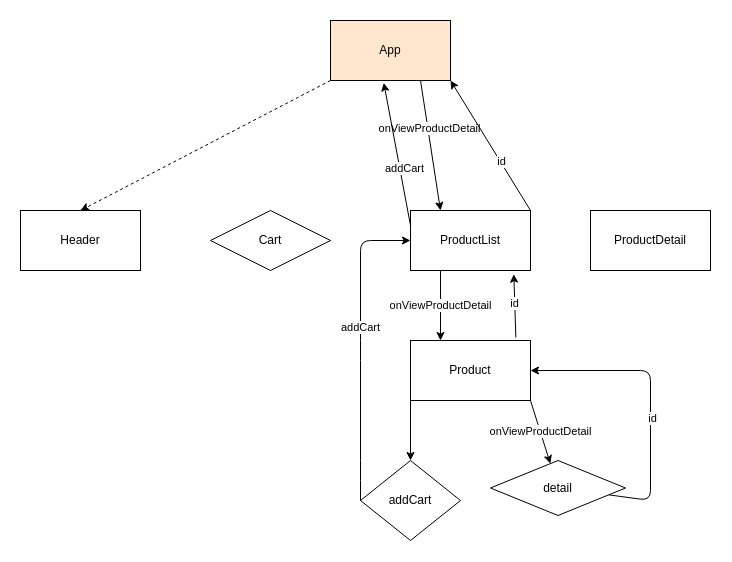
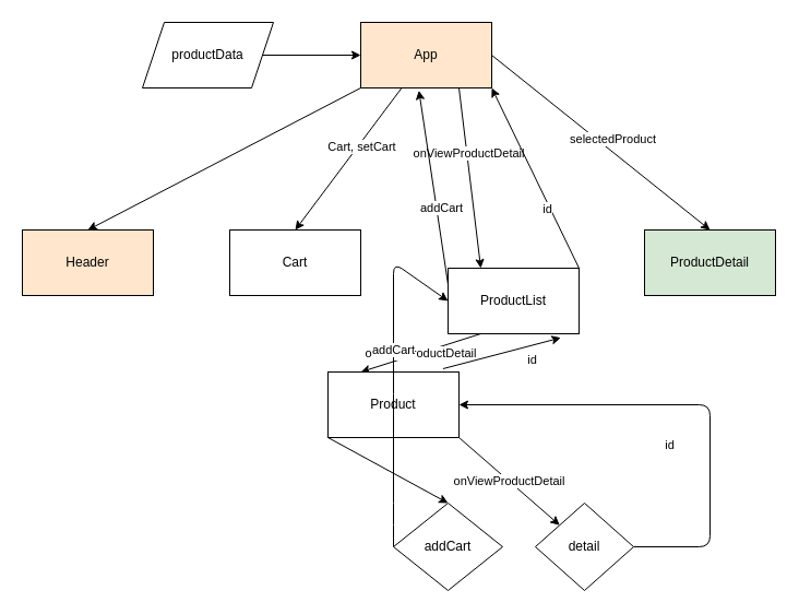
  <mxCell id="0" />
  <mxCell id="1" parent="0" />
- <mxCell id="2" style="edgeStyle=none;html=1;entryX=0.5;entryY=0;entryDx=0;entryDy=0;exitX=0;exitY=1;exitDx=0;exitDy=0;dashed=1;" parent="1" source="9" target="10" edge="1"><mxGeometry relative="1" as="geometry" /></mxCell>
+ <mxCell id="2" style="edgeStyle=none;html=1;entryX=0.5;entryY=0;entryDx=0;entryDy=0;exitX=0;exitY=1;exitDx=0;exitDy=0;" parent="1" source="9" target="10" edge="1"><mxGeometry relative="1" as="geometry" /></mxCell>
+ <mxCell id="3" style="edgeStyle=none;html=1;entryX=0.5;entryY=0;entryDx=0;entryDy=0;" parent="1" source="9" target="11" edge="1"><mxGeometry relative="1" as="geometry" /></mxCell>
+ <mxCell id="4" value="Cart, setCart" style="edgeLabel;html=1;align=center;verticalAlign=middle;resizable=0;points=[];" parent="3" vertex="1" connectable="0"><mxGeometry x="-0.204" y="3" relative="1" as="geometry"><mxPoint as="offset" /></mxGeometry></mxCell>
+ <mxCell id="5" style="edgeStyle=none;html=1;entryX=0.5;entryY=0;entryDx=0;entryDy=0;exitX=1;exitY=0.5;exitDx=0;exitDy=0;" parent="1" source="9" target="18" edge="1"><mxGeometry relative="1" as="geometry" /></mxCell>
+ <mxCell id="6" value="selectedProduct" style="edgeLabel;html=1;align=center;verticalAlign=middle;resizable=0;points=[];" parent="5" vertex="1" connectable="0"><mxGeometry x="-0.089" y="-4" relative="1" as="geometry"><mxPoint x="22" as="offset" /></mxGeometry></mxCell>
  <mxCell id="7" style="edgeStyle=none;html=1;entryX=0.25;entryY=0;entryDx=0;entryDy=0;exitX=0.75;exitY=1;exitDx=0;exitDy=0;" parent="1" source="9" target="17" edge="1"><mxGeometry relative="1" as="geometry" /></mxCell>
  <mxCell id="8" value="onViewProductDetail" style="edgeLabel;html=1;align=center;verticalAlign=middle;resizable=0;points=[];" parent="7" vertex="1" connectable="0"><mxGeometry x="-0.273" y="1" relative="1" as="geometry"><mxPoint as="offset" /></mxGeometry></mxCell>
  <mxCell id="9" value="App" style="whiteSpace=wrap;html=1;fillColor=#ffe6cc;" parent="1" vertex="1"><mxGeometry x="330" y="20" width="120" height="60" as="geometry" /></mxCell>
- <mxCell id="10" value="Header" style="whiteSpace=wrap;html=1;" parent="1" vertex="1"><mxGeometry x="20" y="210" width="120" height="60" as="geometry" /></mxCell>
- <mxCell id="11" value="Cart" style="rhombus;whiteSpace=wrap;html=1;" parent="1" vertex="1"><mxGeometry x="210" y="210" width="120" height="60" as="geometry" /></mxCell>
+ <mxCell id="10" value="Header" style="whiteSpace=wrap;html=1;fillColor=#ffe6cc;" parent="1" vertex="1"><mxGeometry x="20" y="210" width="120" height="60" as="geometry" /></mxCell>
+ <mxCell id="11" value="Cart" style="whiteSpace=wrap;html=1;" parent="1" vertex="1"><mxGeometry x="210" y="210" width="120" height="60" as="geometry" /></mxCell>
  <mxCell id="12" value="onViewProductDetail" style="edgeStyle=none;html=1;exitX=0.25;exitY=1;exitDx=0;exitDy=0;entryX=0.25;entryY=0;entryDx=0;entryDy=0;" parent="1" source="17" target="23" edge="1"><mxGeometry relative="1" as="geometry" /></mxCell>
  <mxCell id="13" style="edgeStyle=none;html=1;entryX=0.444;entryY=1.039;entryDx=0;entryDy=0;entryPerimeter=0;exitX=0;exitY=0.25;exitDx=0;exitDy=0;" parent="1" source="17" target="9" edge="1"><mxGeometry relative="1" as="geometry" /></mxCell>
  <mxCell id="14" value="addCart" style="edgeLabel;html=1;align=center;verticalAlign=middle;resizable=0;points=[];" parent="13" vertex="1" connectable="0"><mxGeometry x="-0.205" y="-4" relative="1" as="geometry"><mxPoint as="offset" /></mxGeometry></mxCell>
  <mxCell id="15" style="edgeStyle=none;html=1;entryX=1;entryY=1;entryDx=0;entryDy=0;exitX=1;exitY=0;exitDx=0;exitDy=0;" parent="1" source="17" target="9" edge="1"><mxGeometry relative="1" as="geometry" /></mxCell>
  <mxCell id="16" value="id" style="edgeLabel;html=1;align=center;verticalAlign=middle;resizable=0;points=[];" parent="15" vertex="1" connectable="0"><mxGeometry x="-0.76" y="-1" relative="1" as="geometry"><mxPoint x="-21" y="-34" as="offset" /></mxGeometry></mxCell>
- <mxCell id="17" value="ProductList" style="whiteSpace=wrap;html=1;" parent="1" vertex="1"><mxGeometry x="410" y="210" width="120" height="60" as="geometry" /></mxCell>
- <mxCell id="18" value="ProductDetail" style="whiteSpace=wrap;html=1;" parent="1" vertex="1"><mxGeometry x="590" y="210" width="120" height="60" as="geometry" /></mxCell>
+ <mxCell id="17" value="ProductList" style="whiteSpace=wrap;html=1;" parent="1" vertex="1"><mxGeometry x="410" y="245" width="120" height="60" as="geometry" /></mxCell>
+ <mxCell id="18" value="ProductDetail" style="whiteSpace=wrap;html=1;fillColor=#d5e8d4;" parent="1" vertex="1"><mxGeometry x="590" y="210" width="120" height="60" as="geometry" /></mxCell>
  <mxCell id="19" style="edgeStyle=none;html=1;entryX=0.5;entryY=0;entryDx=0;entryDy=0;exitX=0;exitY=1;exitDx=0;exitDy=0;" parent="1" source="23" target="26" edge="1"><mxGeometry relative="1" as="geometry" /></mxCell>
  <mxCell id="20" style="edgeStyle=none;html=1;entryX=0.861;entryY=1.061;entryDx=0;entryDy=0;entryPerimeter=0;exitX=0.878;exitY=-0.05;exitDx=0;exitDy=0;exitPerimeter=0;" parent="1" source="23" target="17" edge="1"><mxGeometry relative="1" as="geometry"><mxPoint x="513" y="330" as="sourcePoint" /></mxGeometry></mxCell>
  <mxCell id="21" value="id" style="edgeLabel;html=1;align=center;verticalAlign=middle;resizable=0;points=[];" parent="20" vertex="1" connectable="0"><mxGeometry x="0.514" relative="1" as="geometry"><mxPoint y="13" as="offset" /></mxGeometry></mxCell>
  <mxCell id="22" value="onViewProductDetail" style="edgeStyle=none;html=1;exitX=1;exitY=1;exitDx=0;exitDy=0;" parent="1" source="23" target="31" edge="1"><mxGeometry relative="1" as="geometry" /></mxCell>
- <mxCell id="23" value="Product" style="whiteSpace=wrap;html=1;" parent="1" vertex="1"><mxGeometry x="410" y="340" width="120" height="60" as="geometry" /></mxCell>
+ <mxCell id="23" value="Product" style="whiteSpace=wrap;html=1;" parent="1" vertex="1"><mxGeometry x="300" y="340" width="120" height="60" as="geometry" /></mxCell>
  <mxCell id="24" style="edgeStyle=none;html=1;entryX=0;entryY=0.5;entryDx=0;entryDy=0;exitX=0;exitY=0.5;exitDx=0;exitDy=0;" parent="1" source="26" target="17" edge="1"><mxGeometry relative="1" as="geometry"><Array as="points"><mxPoint x="360" y="470" /><mxPoint x="360" y="350" /><mxPoint x="360" y="240" /></Array></mxGeometry></mxCell>
  <mxCell id="25" value="addCart" style="edgeLabel;html=1;align=center;verticalAlign=middle;resizable=0;points=[];" parent="24" vertex="1" connectable="0"><mxGeometry x="0.227" y="1" relative="1" as="geometry"><mxPoint y="16" as="offset" /></mxGeometry></mxCell>
  <mxCell id="26" value="addCart" style="rhombus;whiteSpace=wrap;html=1;" parent="1" vertex="1"><mxGeometry x="360" y="460" width="100" height="80" as="geometry" /></mxCell>
+ <mxCell id="27" style="edgeStyle=none;html=1;entryX=0;entryY=0.5;entryDx=0;entryDy=0;" parent="1" source="28" target="9" edge="1"><mxGeometry relative="1" as="geometry" /></mxCell>
+ <mxCell id="28" value="productData" style="shape=parallelogram;perimeter=parallelogramPerimeter;whiteSpace=wrap;html=1;fixedSize=1;" parent="1" vertex="1"><mxGeometry x="130" y="20" width="120" height="60" as="geometry" /></mxCell>
  <mxCell id="29" style="edgeStyle=none;html=1;entryX=1;entryY=0.5;entryDx=0;entryDy=0;" parent="1" source="31" target="23" edge="1"><mxGeometry relative="1" as="geometry"><Array as="points"><mxPoint x="650" y="500" /><mxPoint x="650" y="370" /></Array></mxGeometry></mxCell>
  <mxCell id="30" value="id" style="edgeLabel;html=1;align=center;verticalAlign=middle;resizable=0;points=[];" parent="29" vertex="1" connectable="0"><mxGeometry x="0.106" y="-1" relative="1" as="geometry"><mxPoint y="37" as="offset" /></mxGeometry></mxCell>
- <mxCell id="31" value="detail" style="rhombus;whiteSpace=wrap;html=1;" parent="1" vertex="1"><mxGeometry x="490" y="460" width="135" height="55" as="geometry" /></mxCell>
+ <mxCell id="31" value="detail" style="rhombus;whiteSpace=wrap;html=1;" parent="1" vertex="1"><mxGeometry x="490" y="460" width="90" height="80" as="geometry" /></mxCell>
